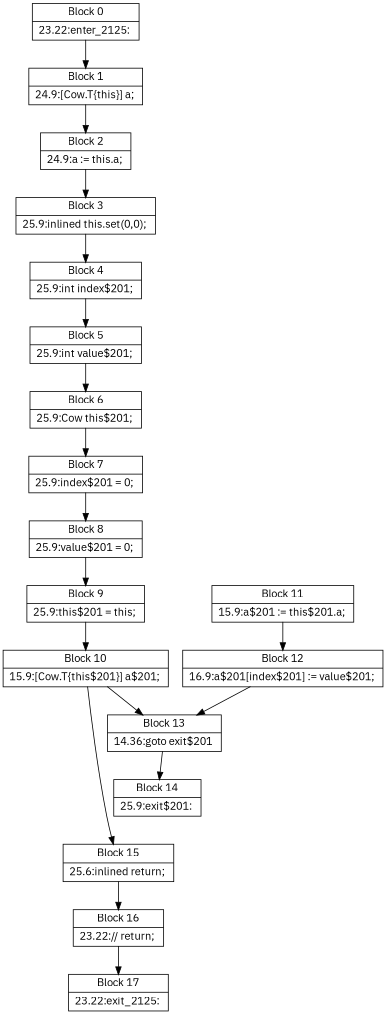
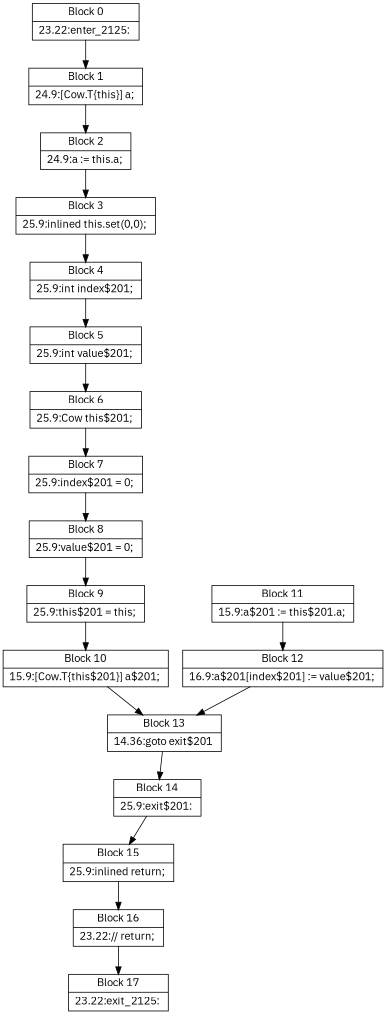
  digraph {
    fontname="IBM Plex Sans"
    node [fontname="IBM Plex Sans" shape=record]
    edge [fontname="IBM Plex Sans"]
    n1 [label="{Block 0|23.22:enter_2125: \n}"]
    n2 [label="{Block 1|24.9:\[Cow.T\{this\}\] a; \n}"]
    n3 [label="{Block 2|24.9:a := this.a; \n}"]
    n4 [label="{Block 3|25.9:inlined this.set(0,0); \n}"]
    n5 [label="{Block 4|25.9:int index$201; \n}"]
    n6 [label="{Block 5|25.9:int value$201; \n}"]
    n7 [label="{Block 6|25.9:Cow this$201; \n}"]
    n8 [label="{Block 7|25.9:index$201 = 0; \n}"]
    n9 [label="{Block 8|25.9:value$201 = 0; \n}"]
    n10 [label="{Block 9|25.9:this$201 = this; \n}"]
    n11 [label="{Block 10|15.9:\[Cow.T\{this$201\}\] a$201; \n}"]
    n12 [label="{Block 13|14.36:goto exit$201 \n}"]
    n13 [label="{Block 11|15.9:a$201 := this$201.a; \n}"]
    n14 [label="{Block 12|16.9:a$201\[index$201\] := value$201; \n}"]
    n15 [label="{Block 14|25.9:exit$201: \n}"]
-   n16 [label="{Block 15|25.6:inlined return; \n}"]
+   n16 [label="{Block 15|25.9:inlined return; \n}"]
    n17 [label="{Block 16|23.22:// return; \n}"]
    n18 [label="{Block 17|23.22:exit_2125: \n}"]
    n1 -> n2
    n2 -> n3
    n3 -> n4
    n4 -> n5
    n5 -> n6
    n6 -> n7
    n7 -> n8
    n8 -> n9
    n9 -> n10
    n10 -> n11
    n11 -> n12
    n12 -> n15
    n13 -> n14
    n14 -> n12
-   n11 -> n16
+   n15 -> n16
    n16 -> n17
    n17 -> n18
  }
